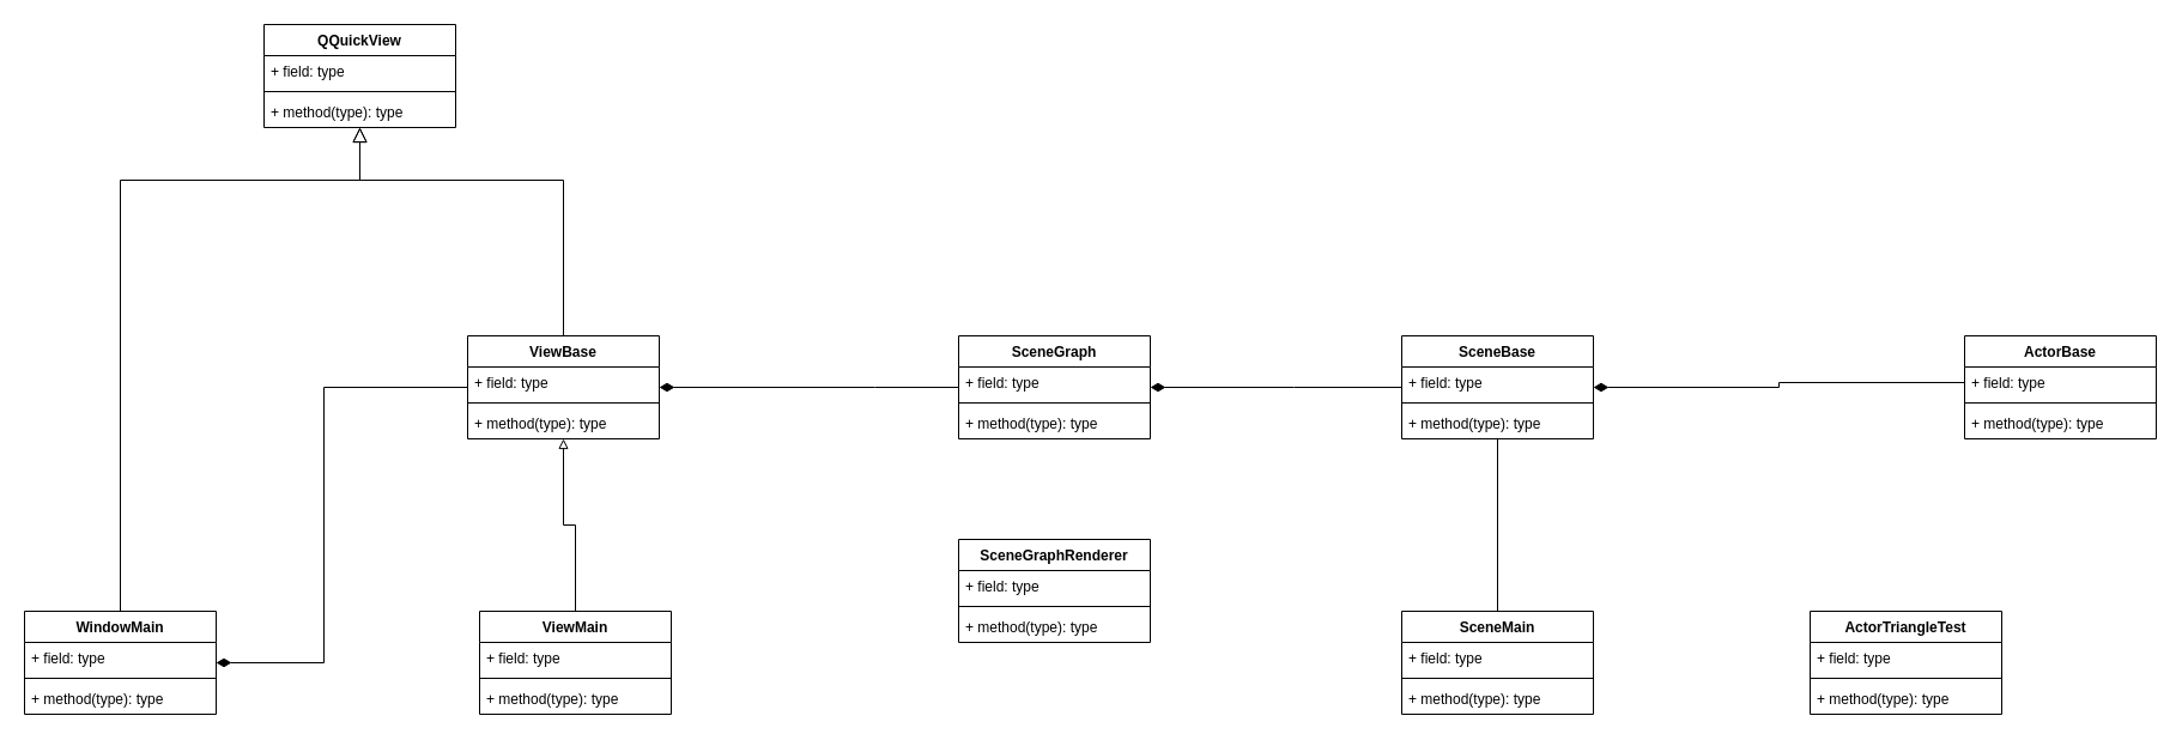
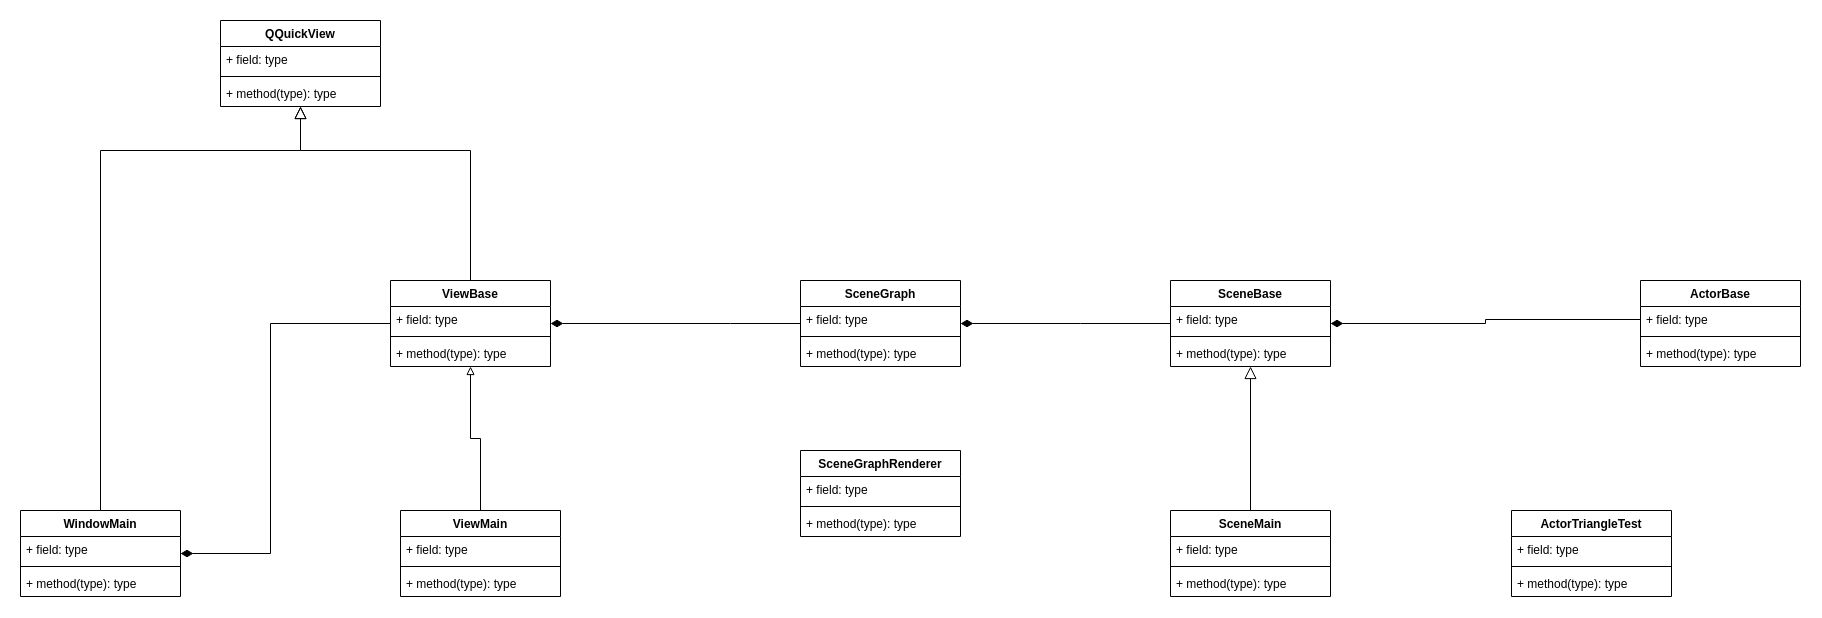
  <mxCell id="0" />
  <mxCell id="1" parent="0" />
  <mxCell id="2" style="edgeStyle=orthogonalEdgeStyle;rounded=0;jumpSize=6;orthogonalLoop=1;jettySize=auto;html=1;endArrow=diamondThin;endFill=1;endSize=10;strokeWidth=1;" parent="1" source="3" target="23" edge="1"><mxGeometry relative="1" as="geometry"><Array as="points"><mxPoint x="730" y="323" /><mxPoint x="730" y="323" /></Array></mxGeometry></mxCell>
  <mxCell id="3" value="SceneGraph" style="swimlane;fontStyle=1;align=center;verticalAlign=top;childLayout=stackLayout;horizontal=1;startSize=26;horizontalStack=0;resizeParent=1;resizeParentMax=0;resizeLast=0;collapsible=1;marginBottom=0;" parent="1" vertex="1"><mxGeometry x="800" y="280" width="160" height="86" as="geometry" /></mxCell>
  <mxCell id="4" value="+ field: type" style="text;strokeColor=none;fillColor=none;align=left;verticalAlign=top;spacingLeft=4;spacingRight=4;overflow=hidden;rotatable=0;points=[[0,0.5],[1,0.5]];portConstraint=eastwest;" parent="3" vertex="1"><mxGeometry y="26" width="160" height="26" as="geometry" /></mxCell>
  <mxCell id="5" value="" style="line;strokeWidth=1;fillColor=none;align=left;verticalAlign=middle;spacingTop=-1;spacingLeft=3;spacingRight=3;rotatable=0;labelPosition=right;points=[];portConstraint=eastwest;" parent="3" vertex="1"><mxGeometry y="52" width="160" height="8" as="geometry" /></mxCell>
  <mxCell id="6" value="+ method(type): type" style="text;strokeColor=none;fillColor=none;align=left;verticalAlign=top;spacingLeft=4;spacingRight=4;overflow=hidden;rotatable=0;points=[[0,0.5],[1,0.5]];portConstraint=eastwest;" parent="3" vertex="1"><mxGeometry y="60" width="160" height="26" as="geometry" /></mxCell>
  <mxCell id="7" style="edgeStyle=orthogonalEdgeStyle;rounded=0;jumpSize=6;orthogonalLoop=1;jettySize=auto;html=1;endArrow=block;endFill=0;strokeWidth=1;" parent="1" source="9" target="23" edge="1"><mxGeometry relative="1" as="geometry" /></mxCell>
  <mxCell id="8" style="edgeStyle=orthogonalEdgeStyle;rounded=0;jumpSize=6;orthogonalLoop=1;jettySize=auto;html=1;endArrow=diamondThin;endFill=1;strokeWidth=1;endSize=10;" parent="1" source="23" target="14" edge="1"><mxGeometry relative="1" as="geometry"><Array as="points"><mxPoint y="323" x="270" /><mxPoint y="553" x="270" /></Array></mxGeometry></mxCell>
  <mxCell id="9" value="ViewMain" style="swimlane;fontStyle=1;align=center;verticalAlign=top;childLayout=stackLayout;horizontal=1;startSize=26;horizontalStack=0;resizeParent=1;resizeParentMax=0;resizeLast=0;collapsible=1;marginBottom=0;" parent="1" vertex="1"><mxGeometry x="400" y="510" width="160" height="86" as="geometry" /></mxCell>
  <mxCell id="10" value="+ field: type" style="text;strokeColor=none;fillColor=none;align=left;verticalAlign=top;spacingLeft=4;spacingRight=4;overflow=hidden;rotatable=0;points=[[0,0.5],[1,0.5]];portConstraint=eastwest;" parent="9" vertex="1"><mxGeometry y="26" width="160" height="26" as="geometry" /></mxCell>
  <mxCell id="11" value="" style="line;strokeWidth=1;fillColor=none;align=left;verticalAlign=middle;spacingTop=-1;spacingLeft=3;spacingRight=3;rotatable=0;labelPosition=right;points=[];portConstraint=eastwest;" parent="9" vertex="1"><mxGeometry y="52" width="160" height="8" as="geometry" /></mxCell>
  <mxCell id="12" value="+ method(type): type" style="text;strokeColor=none;fillColor=none;align=left;verticalAlign=top;spacingLeft=4;spacingRight=4;overflow=hidden;rotatable=0;points=[[0,0.5],[1,0.5]];portConstraint=eastwest;" parent="9" vertex="1"><mxGeometry y="60" width="160" height="26" as="geometry" /></mxCell>
  <mxCell id="13" style="edgeStyle=orthogonalEdgeStyle;rounded=0;jumpSize=6;orthogonalLoop=1;jettySize=auto;html=1;endArrow=block;endFill=0;strokeWidth=1;endSize=10;" parent="1" source="14" target="18" edge="1"><mxGeometry relative="1" as="geometry"><Array as="points"><mxPoint x="100" y="150" /><mxPoint x="300" y="150" /></Array></mxGeometry></mxCell>
  <mxCell id="14" value="WindowMain" style="swimlane;fontStyle=1;align=center;verticalAlign=top;childLayout=stackLayout;horizontal=1;startSize=26;horizontalStack=0;resizeParent=1;resizeParentMax=0;resizeLast=0;collapsible=1;marginBottom=0;" parent="1" vertex="1"><mxGeometry x="20" y="510" width="160" height="86" as="geometry" /></mxCell>
  <mxCell id="15" value="+ field: type" style="text;strokeColor=none;fillColor=none;align=left;verticalAlign=top;spacingLeft=4;spacingRight=4;overflow=hidden;rotatable=0;points=[[0,0.5],[1,0.5]];portConstraint=eastwest;" parent="14" vertex="1"><mxGeometry y="26" width="160" height="26" as="geometry" /></mxCell>
  <mxCell id="16" value="" style="line;strokeWidth=1;fillColor=none;align=left;verticalAlign=middle;spacingTop=-1;spacingLeft=3;spacingRight=3;rotatable=0;labelPosition=right;points=[];portConstraint=eastwest;" parent="14" vertex="1"><mxGeometry y="52" width="160" height="8" as="geometry" /></mxCell>
  <mxCell id="17" value="+ method(type): type" style="text;strokeColor=none;fillColor=none;align=left;verticalAlign=top;spacingLeft=4;spacingRight=4;overflow=hidden;rotatable=0;points=[[0,0.5],[1,0.5]];portConstraint=eastwest;" parent="14" vertex="1"><mxGeometry y="60" width="160" height="26" as="geometry" /></mxCell>
  <mxCell id="18" value="QQuickView" style="swimlane;fontStyle=1;align=center;verticalAlign=top;childLayout=stackLayout;horizontal=1;startSize=26;horizontalStack=0;resizeParent=1;resizeParentMax=0;resizeLast=0;collapsible=1;marginBottom=0;" parent="1" vertex="1"><mxGeometry x="220" y="20" width="160" height="86" as="geometry" /></mxCell>
  <mxCell id="19" value="+ field: type" style="text;strokeColor=none;fillColor=none;align=left;verticalAlign=top;spacingLeft=4;spacingRight=4;overflow=hidden;rotatable=0;points=[[0,0.5],[1,0.5]];portConstraint=eastwest;" parent="18" vertex="1"><mxGeometry y="26" width="160" height="26" as="geometry" /></mxCell>
  <mxCell id="20" value="" style="line;strokeWidth=1;fillColor=none;align=left;verticalAlign=middle;spacingTop=-1;spacingLeft=3;spacingRight=3;rotatable=0;labelPosition=right;points=[];portConstraint=eastwest;" parent="18" vertex="1"><mxGeometry y="52" width="160" height="8" as="geometry" /></mxCell>
  <mxCell id="21" value="+ method(type): type" style="text;strokeColor=none;fillColor=none;align=left;verticalAlign=top;spacingLeft=4;spacingRight=4;overflow=hidden;rotatable=0;points=[[0,0.5],[1,0.5]];portConstraint=eastwest;" parent="18" vertex="1"><mxGeometry y="60" width="160" height="26" as="geometry" /></mxCell>
  <mxCell id="22" style="edgeStyle=orthogonalEdgeStyle;rounded=0;jumpSize=6;orthogonalLoop=1;jettySize=auto;html=1;endArrow=block;endFill=0;strokeWidth=1;endSize=10;" parent="1" source="23" target="21" edge="1"><mxGeometry relative="1" as="geometry"><Array as="points"><mxPoint x="470" y="150" /><mxPoint x="300" y="150" /></Array></mxGeometry></mxCell>
  <mxCell id="23" value="ViewBase" style="swimlane;fontStyle=1;align=center;verticalAlign=top;childLayout=stackLayout;horizontal=1;startSize=26;horizontalStack=0;resizeParent=1;resizeParentMax=0;resizeLast=0;collapsible=1;marginBottom=0;" parent="1" vertex="1"><mxGeometry x="390" y="280" width="160" height="86" as="geometry" /></mxCell>
  <mxCell id="24" value="+ field: type" style="text;strokeColor=none;fillColor=none;align=left;verticalAlign=top;spacingLeft=4;spacingRight=4;overflow=hidden;rotatable=0;points=[[0,0.5],[1,0.5]];portConstraint=eastwest;" parent="23" vertex="1"><mxGeometry y="26" width="160" height="26" as="geometry" /></mxCell>
  <mxCell id="25" value="" style="line;strokeWidth=1;fillColor=none;align=left;verticalAlign=middle;spacingTop=-1;spacingLeft=3;spacingRight=3;rotatable=0;labelPosition=right;points=[];portConstraint=eastwest;" parent="23" vertex="1"><mxGeometry y="52" width="160" height="8" as="geometry" /></mxCell>
  <mxCell id="26" value="+ method(type): type" style="text;strokeColor=none;fillColor=none;align=left;verticalAlign=top;spacingLeft=4;spacingRight=4;overflow=hidden;rotatable=0;points=[[0,0.5],[1,0.5]];portConstraint=eastwest;" parent="23" vertex="1"><mxGeometry y="60" width="160" height="26" as="geometry" /></mxCell>
  <mxCell id="27" style="edgeStyle=orthogonalEdgeStyle;rounded=0;jumpSize=6;orthogonalLoop=1;jettySize=auto;html=1;endArrow=diamondThin;endFill=1;endSize=10;strokeWidth=1;" parent="1" source="28" target="3" edge="1"><mxGeometry relative="1" as="geometry"><Array as="points"><mxPoint x="1080" y="323" /><mxPoint x="1080" y="323" /></Array></mxGeometry></mxCell>
  <mxCell id="28" value="SceneBase" style="swimlane;fontStyle=1;align=center;verticalAlign=top;childLayout=stackLayout;horizontal=1;startSize=26;horizontalStack=0;resizeParent=1;resizeParentMax=0;resizeLast=0;collapsible=1;marginBottom=0;" parent="1" vertex="1"><mxGeometry x="1170" y="280" width="160" height="86" as="geometry" /></mxCell>
  <mxCell id="29" value="+ field: type" style="text;strokeColor=none;fillColor=none;align=left;verticalAlign=top;spacingLeft=4;spacingRight=4;overflow=hidden;rotatable=0;points=[[0,0.5],[1,0.5]];portConstraint=eastwest;" parent="28" vertex="1"><mxGeometry y="26" width="160" height="26" as="geometry" /></mxCell>
  <mxCell id="30" value="" style="line;strokeWidth=1;fillColor=none;align=left;verticalAlign=middle;spacingTop=-1;spacingLeft=3;spacingRight=3;rotatable=0;labelPosition=right;points=[];portConstraint=eastwest;" parent="28" vertex="1"><mxGeometry y="52" width="160" height="8" as="geometry" /></mxCell>
  <mxCell id="31" value="+ method(type): type" style="text;strokeColor=none;fillColor=none;align=left;verticalAlign=top;spacingLeft=4;spacingRight=4;overflow=hidden;rotatable=0;points=[[0,0.5],[1,0.5]];portConstraint=eastwest;" parent="28" vertex="1"><mxGeometry y="60" width="160" height="26" as="geometry" /></mxCell>
- <mxCell id="32" style="edgeStyle=orthogonalEdgeStyle;rounded=0;jumpSize=6;orthogonalLoop=1;jettySize=auto;html=1;endArrow=none;endFill=0;endSize=10;strokeWidth=1;" parent="1" source="33" target="28" edge="1"><mxGeometry relative="1" as="geometry" /></mxCell>
+ <mxCell id="32" style="edgeStyle=orthogonalEdgeStyle;rounded=0;jumpSize=6;orthogonalLoop=1;jettySize=auto;html=1;endArrow=block;endFill=0;endSize=10;strokeWidth=1;" parent="1" source="33" target="28" edge="1"><mxGeometry relative="1" as="geometry" /></mxCell>
  <mxCell id="33" value="SceneMain" style="swimlane;fontStyle=1;align=center;verticalAlign=top;childLayout=stackLayout;horizontal=1;startSize=26;horizontalStack=0;resizeParent=1;resizeParentMax=0;resizeLast=0;collapsible=1;marginBottom=0;" parent="1" vertex="1"><mxGeometry x="1170" y="510" width="160" height="86" as="geometry" /></mxCell>
  <mxCell id="34" value="+ field: type" style="text;strokeColor=none;fillColor=none;align=left;verticalAlign=top;spacingLeft=4;spacingRight=4;overflow=hidden;rotatable=0;points=[[0,0.5],[1,0.5]];portConstraint=eastwest;" parent="33" vertex="1"><mxGeometry y="26" width="160" height="26" as="geometry" /></mxCell>
  <mxCell id="35" value="" style="line;strokeWidth=1;fillColor=none;align=left;verticalAlign=middle;spacingTop=-1;spacingLeft=3;spacingRight=3;rotatable=0;labelPosition=right;points=[];portConstraint=eastwest;" parent="33" vertex="1"><mxGeometry y="52" width="160" height="8" as="geometry" /></mxCell>
  <mxCell id="36" value="+ method(type): type" style="text;strokeColor=none;fillColor=none;align=left;verticalAlign=top;spacingLeft=4;spacingRight=4;overflow=hidden;rotatable=0;points=[[0,0.5],[1,0.5]];portConstraint=eastwest;" parent="33" vertex="1"><mxGeometry y="60" width="160" height="26" as="geometry" /></mxCell>
  <mxCell id="37" value="ActorBase" style="swimlane;fontStyle=1;align=center;verticalAlign=top;childLayout=stackLayout;horizontal=1;startSize=26;horizontalStack=0;resizeParent=1;resizeParentMax=0;resizeLast=0;collapsible=1;marginBottom=0;" parent="1" vertex="1"><mxGeometry x="1640" y="280" width="160" height="86" as="geometry" /></mxCell>
  <mxCell id="38" value="+ field: type" style="text;strokeColor=none;fillColor=none;align=left;verticalAlign=top;spacingLeft=4;spacingRight=4;overflow=hidden;rotatable=0;points=[[0,0.5],[1,0.5]];portConstraint=eastwest;" parent="37" vertex="1"><mxGeometry y="26" width="160" height="26" as="geometry" /></mxCell>
  <mxCell id="39" value="" style="line;strokeWidth=1;fillColor=none;align=left;verticalAlign=middle;spacingTop=-1;spacingLeft=3;spacingRight=3;rotatable=0;labelPosition=right;points=[];portConstraint=eastwest;" parent="37" vertex="1"><mxGeometry y="52" width="160" height="8" as="geometry" /></mxCell>
  <mxCell id="40" value="+ method(type): type" style="text;strokeColor=none;fillColor=none;align=left;verticalAlign=top;spacingLeft=4;spacingRight=4;overflow=hidden;rotatable=0;points=[[0,0.5],[1,0.5]];portConstraint=eastwest;" parent="37" vertex="1"><mxGeometry y="60" width="160" height="26" as="geometry" /></mxCell>
  <mxCell id="41" style="edgeStyle=orthogonalEdgeStyle;rounded=0;jumpSize=6;orthogonalLoop=1;jettySize=auto;html=1;endArrow=diamondThin;endFill=1;endSize=10;strokeWidth=1;" parent="1" source="38" target="28" edge="1"><mxGeometry relative="1" as="geometry" /></mxCell>
  <mxCell id="42" value="ActorTriangleTest" style="swimlane;fontStyle=1;align=center;verticalAlign=top;childLayout=stackLayout;horizontal=1;startSize=26;horizontalStack=0;resizeParent=1;resizeParentMax=0;resizeLast=0;collapsible=1;marginBottom=0;" parent="1" vertex="1"><mxGeometry x="1511" y="510" width="160" height="86" as="geometry" /></mxCell>
  <mxCell id="43" value="+ field: type" style="text;strokeColor=none;fillColor=none;align=left;verticalAlign=top;spacingLeft=4;spacingRight=4;overflow=hidden;rotatable=0;points=[[0,0.5],[1,0.5]];portConstraint=eastwest;" parent="42" vertex="1"><mxGeometry y="26" width="160" height="26" as="geometry" /></mxCell>
  <mxCell id="44" value="" style="line;strokeWidth=1;fillColor=none;align=left;verticalAlign=middle;spacingTop=-1;spacingLeft=3;spacingRight=3;rotatable=0;labelPosition=right;points=[];portConstraint=eastwest;" parent="42" vertex="1"><mxGeometry y="52" width="160" height="8" as="geometry" /></mxCell>
  <mxCell id="45" value="+ method(type): type" style="text;strokeColor=none;fillColor=none;align=left;verticalAlign=top;spacingLeft=4;spacingRight=4;overflow=hidden;rotatable=0;points=[[0,0.5],[1,0.5]];portConstraint=eastwest;" parent="42" vertex="1"><mxGeometry y="60" width="160" height="26" as="geometry" /></mxCell>
  <mxCell id="46" value="SceneGraphRenderer" style="swimlane;fontStyle=1;align=center;verticalAlign=top;childLayout=stackLayout;horizontal=1;startSize=26;horizontalStack=0;resizeParent=1;resizeParentMax=0;resizeLast=0;collapsible=1;marginBottom=0;" vertex="1" parent="1"><mxGeometry x="800" y="450" width="160" height="86" as="geometry" /></mxCell>
  <mxCell id="47" value="+ field: type" style="text;strokeColor=none;fillColor=none;align=left;verticalAlign=top;spacingLeft=4;spacingRight=4;overflow=hidden;rotatable=0;points=[[0,0.5],[1,0.5]];portConstraint=eastwest;" vertex="1" parent="46"><mxGeometry y="26" width="160" height="26" as="geometry" /></mxCell>
  <mxCell id="48" value="" style="line;strokeWidth=1;fillColor=none;align=left;verticalAlign=middle;spacingTop=-1;spacingLeft=3;spacingRight=3;rotatable=0;labelPosition=right;points=[];portConstraint=eastwest;" vertex="1" parent="46"><mxGeometry y="52" width="160" height="8" as="geometry" /></mxCell>
  <mxCell id="49" value="+ method(type): type" style="text;strokeColor=none;fillColor=none;align=left;verticalAlign=top;spacingLeft=4;spacingRight=4;overflow=hidden;rotatable=0;points=[[0,0.5],[1,0.5]];portConstraint=eastwest;" vertex="1" parent="46"><mxGeometry y="60" width="160" height="26" as="geometry" /></mxCell>
